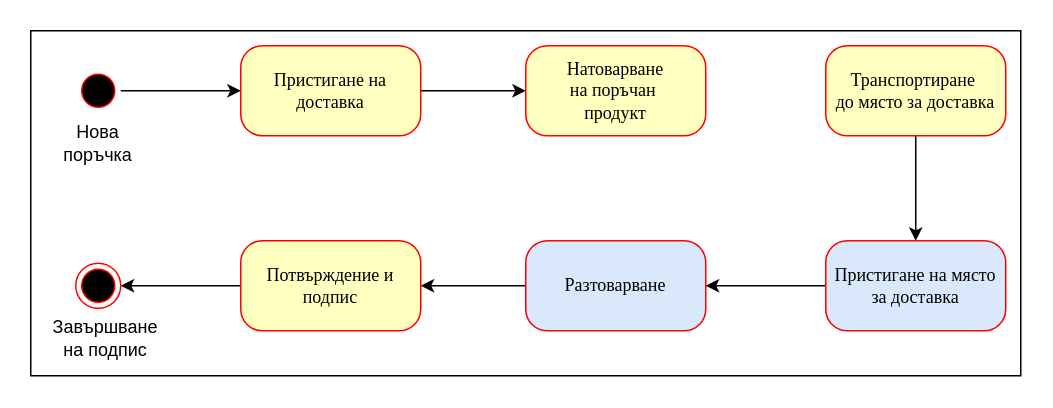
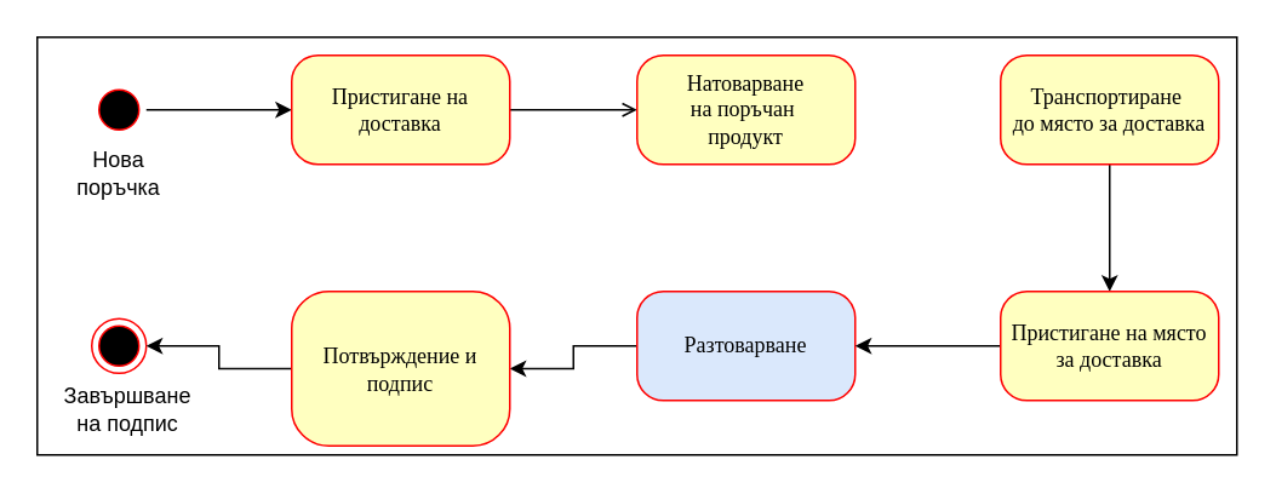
  <mxCell id="0" />
  <mxCell id="1" parent="0" />
  <mxCell id="2" value="" style="rounded=0;whiteSpace=wrap;html=1;" parent="1" vertex="1"><mxGeometry x="20" y="20" width="660" height="230" as="geometry" /></mxCell>
  <mxCell id="3" value="" style="edgeStyle=orthogonalEdgeStyle;rounded=0;orthogonalLoop=1;jettySize=auto;html=1;" parent="1" source="4" target="8" edge="1"><mxGeometry relative="1" as="geometry" /></mxCell>
  <mxCell id="4" value="" style="ellipse;html=1;shape=startState;fillColor=#000000;strokeColor=#ff0000;rounded=1;shadow=0;comic=0;labelBackgroundColor=none;fontFamily=Verdana;fontSize=12;fontColor=#000000;align=center;direction=south;" parent="1" vertex="1"><mxGeometry x="50" y="45" width="30" height="30" as="geometry" /></mxCell>
  <mxCell id="5" value="" style="edgeStyle=orthogonalEdgeStyle;rounded=0;orthogonalLoop=1;jettySize=auto;html=1;" parent="1" source="6" target="17" edge="1"><mxGeometry relative="1" as="geometry" /></mxCell>
  <mxCell id="6" value="Разтоварване" style="rounded=1;whiteSpace=wrap;html=1;arcSize=24;fillColor=#dae8fc;strokeColor=#ff0000;shadow=0;comic=0;labelBackgroundColor=none;fontFamily=Verdana;fontSize=12;fontColor=#000000;align=center;" parent="1" vertex="1"><mxGeometry x="350" y="160" width="120" height="60" as="geometry" /></mxCell>
- <mxCell id="7" value="" style="edgeStyle=orthogonalEdgeStyle;rounded=0;orthogonalLoop=1;jettySize=auto;html=1;" parent="1" source="8" target="9" edge="1"><mxGeometry relative="1" as="geometry" /></mxCell>
+ <mxCell id="7" value="" style="edgeStyle=orthogonalEdgeStyle;rounded=0;orthogonalLoop=1;jettySize=auto;html=1;endArrow=open;" parent="1" source="8" target="9" edge="1"><mxGeometry relative="1" as="geometry" /></mxCell>
  <mxCell id="8" value="Пристигане на доставка" style="rounded=1;whiteSpace=wrap;html=1;arcSize=24;fillColor=#ffffc0;strokeColor=#ff0000;shadow=0;comic=0;labelBackgroundColor=none;fontFamily=Verdana;fontSize=12;fontColor=#000000;align=center;" parent="1" vertex="1"><mxGeometry x="160" y="30" width="120" height="60" as="geometry" /></mxCell>
  <mxCell id="9" value="Натоварване на&amp;nbsp;&lt;span class=&quot;cf0&quot;&gt;поръчан&amp;nbsp;&lt;br&gt;&lt;/span&gt;продукт" style="rounded=1;whiteSpace=wrap;html=1;arcSize=24;fillColor=#ffffc0;strokeColor=#ff0000;shadow=0;comic=0;labelBackgroundColor=none;fontFamily=Verdana;fontSize=12;fontColor=#000000;align=center;" parent="1" vertex="1"><mxGeometry x="350" y="30" width="120" height="60" as="geometry" /></mxCell>
  <mxCell id="10" value="" style="edgeStyle=orthogonalEdgeStyle;rounded=0;orthogonalLoop=1;jettySize=auto;html=1;" parent="1" source="11" target="13" edge="1"><mxGeometry relative="1" as="geometry" /></mxCell>
  <mxCell id="11" value="&lt;span class=&quot;cf0&quot;&gt;Транспортиране&amp;nbsp;&lt;br&gt;&lt;/span&gt;до място за доставка" style="rounded=1;whiteSpace=wrap;html=1;arcSize=24;fillColor=#ffffc0;strokeColor=#ff0000;shadow=0;comic=0;labelBackgroundColor=none;fontFamily=Verdana;fontSize=12;fontColor=#000000;align=center;" parent="1" vertex="1"><mxGeometry x="550" y="30" width="120" height="60" as="geometry" /></mxCell>
  <mxCell id="12" value="" style="edgeStyle=orthogonalEdgeStyle;rounded=0;orthogonalLoop=1;jettySize=auto;html=1;" parent="1" source="13" target="6" edge="1"><mxGeometry relative="1" as="geometry" /></mxCell>
- <mxCell id="13" value="Пристигане на място за доставка" style="rounded=1;whiteSpace=wrap;html=1;arcSize=24;fillColor=#dae8fc;strokeColor=#ff0000;shadow=0;comic=0;labelBackgroundColor=none;fontFamily=Verdana;fontSize=12;fontColor=#000000;align=center;" parent="1" vertex="1"><mxGeometry x="550" y="160" width="120" height="60" as="geometry" /></mxCell>
+ <mxCell id="13" value="Пристигане на място за доставка" style="rounded=1;whiteSpace=wrap;html=1;arcSize=24;fillColor=#ffffc0;strokeColor=#ff0000;shadow=0;comic=0;labelBackgroundColor=none;fontFamily=Verdana;fontSize=12;fontColor=#000000;align=center;" parent="1" vertex="1"><mxGeometry x="550" y="160" width="120" height="60" as="geometry" /></mxCell>
  <mxCell id="14" value="Нова поръчка" style="text;html=1;align=center;verticalAlign=middle;whiteSpace=wrap;rounded=0;" parent="1" vertex="1"><mxGeometry x="35" y="80" width="60" height="30" as="geometry" /></mxCell>
  <mxCell id="15" value="" style="ellipse;html=1;shape=endState;fillColor=#000000;strokeColor=#ff0000;rounded=1;shadow=0;comic=0;labelBackgroundColor=none;fontFamily=Verdana;fontSize=12;fontColor=#000000;align=center;" parent="1" vertex="1"><mxGeometry x="50" y="175" width="30" height="30" as="geometry" /></mxCell>
  <mxCell id="16" value="" style="edgeStyle=orthogonalEdgeStyle;rounded=0;orthogonalLoop=1;jettySize=auto;html=1;" parent="1" source="17" target="15" edge="1"><mxGeometry relative="1" as="geometry" /></mxCell>
- <mxCell id="17" value="Потвърждение и подпис" style="rounded=1;whiteSpace=wrap;html=1;arcSize=24;fillColor=#ffffc0;strokeColor=#ff0000;shadow=0;comic=0;labelBackgroundColor=none;fontFamily=Verdana;fontSize=12;fontColor=#000000;align=center;" parent="1" vertex="1"><mxGeometry x="160" y="160" width="120" height="60" as="geometry" /></mxCell>
+ <mxCell id="17" value="Потвърждение и подпис" style="rounded=1;whiteSpace=wrap;html=1;arcSize=24;fillColor=#ffffc0;strokeColor=#ff0000;shadow=0;comic=0;labelBackgroundColor=none;fontFamily=Verdana;fontSize=12;fontColor=#000000;align=center;" parent="1" vertex="1"><mxGeometry x="160" y="160" width="120" height="85" as="geometry" /></mxCell>
  <mxCell id="18" value="Завършване на подпис" style="text;html=1;align=center;verticalAlign=middle;whiteSpace=wrap;rounded=0;" parent="1" vertex="1"><mxGeometry x="35" y="210" width="70" height="30" as="geometry" /></mxCell>
